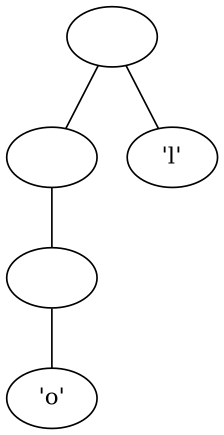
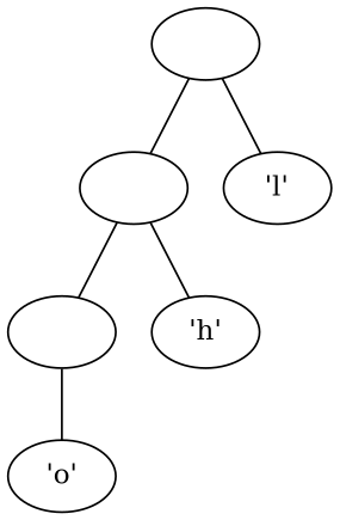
  graph {
    n1 [label=" "]
    n2 [label=" "]
    n3 [label="'l'"]
    n4 [label=" "]
+   n5 [label="'h'"]
    n6 [label="'o'"]
    n1 -- n2
    n1 -- n3
    n2 -- n4
+   n2 -- n5
    n4 -- n6
  }
